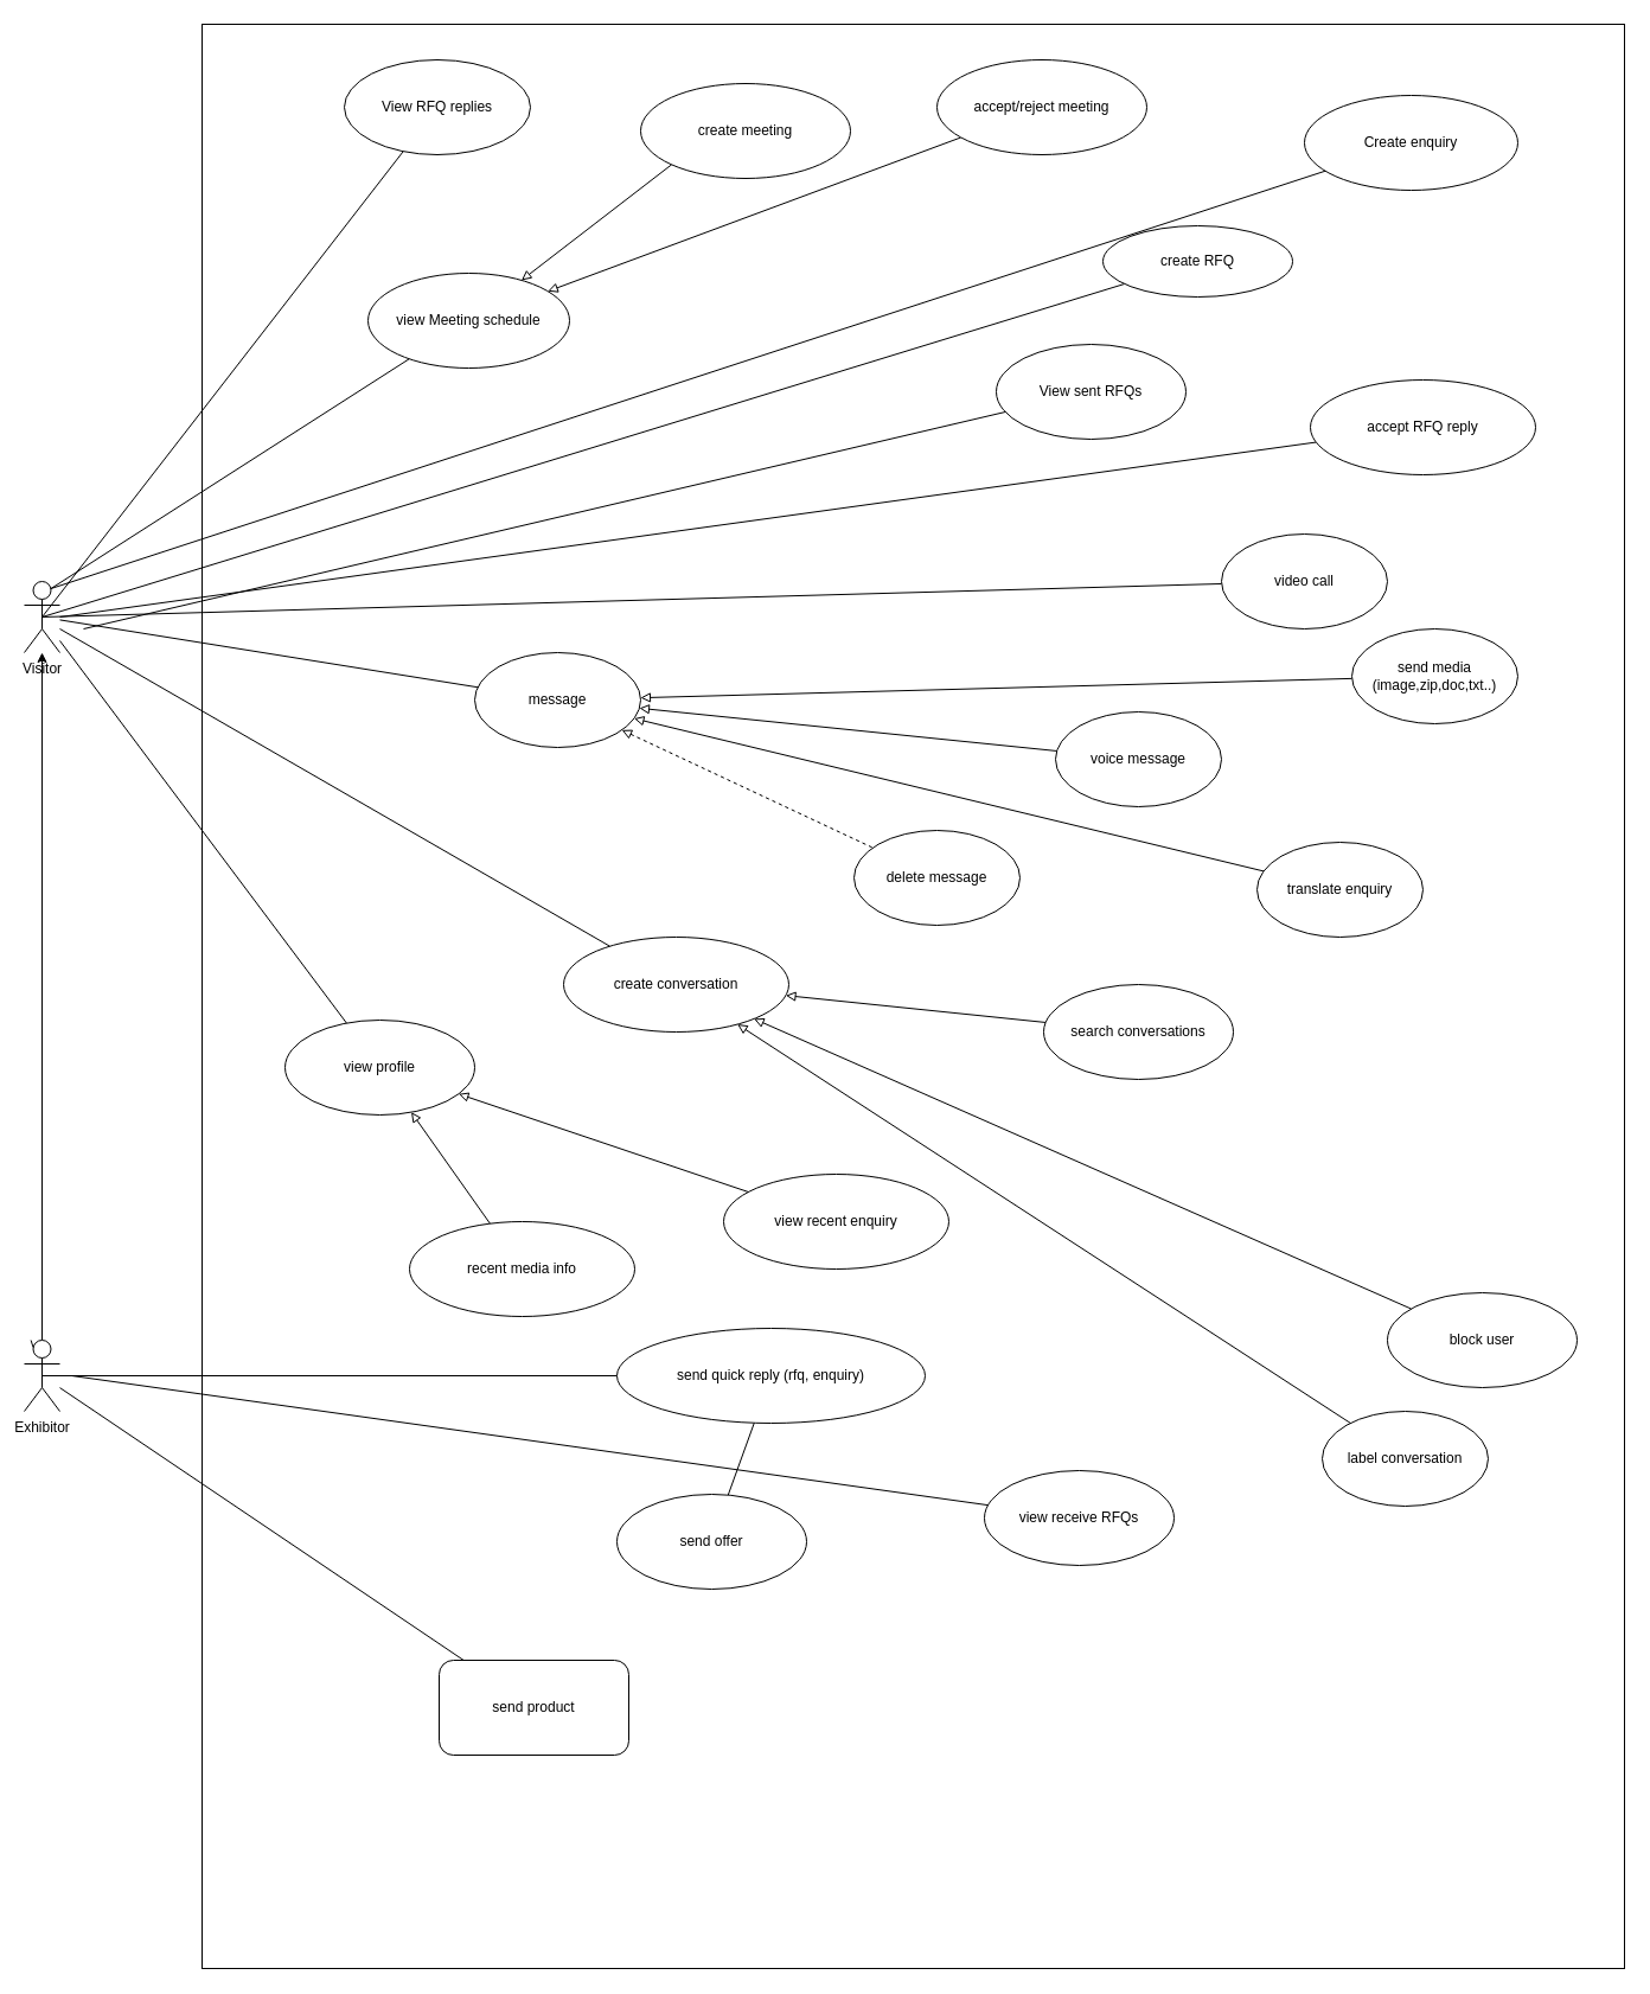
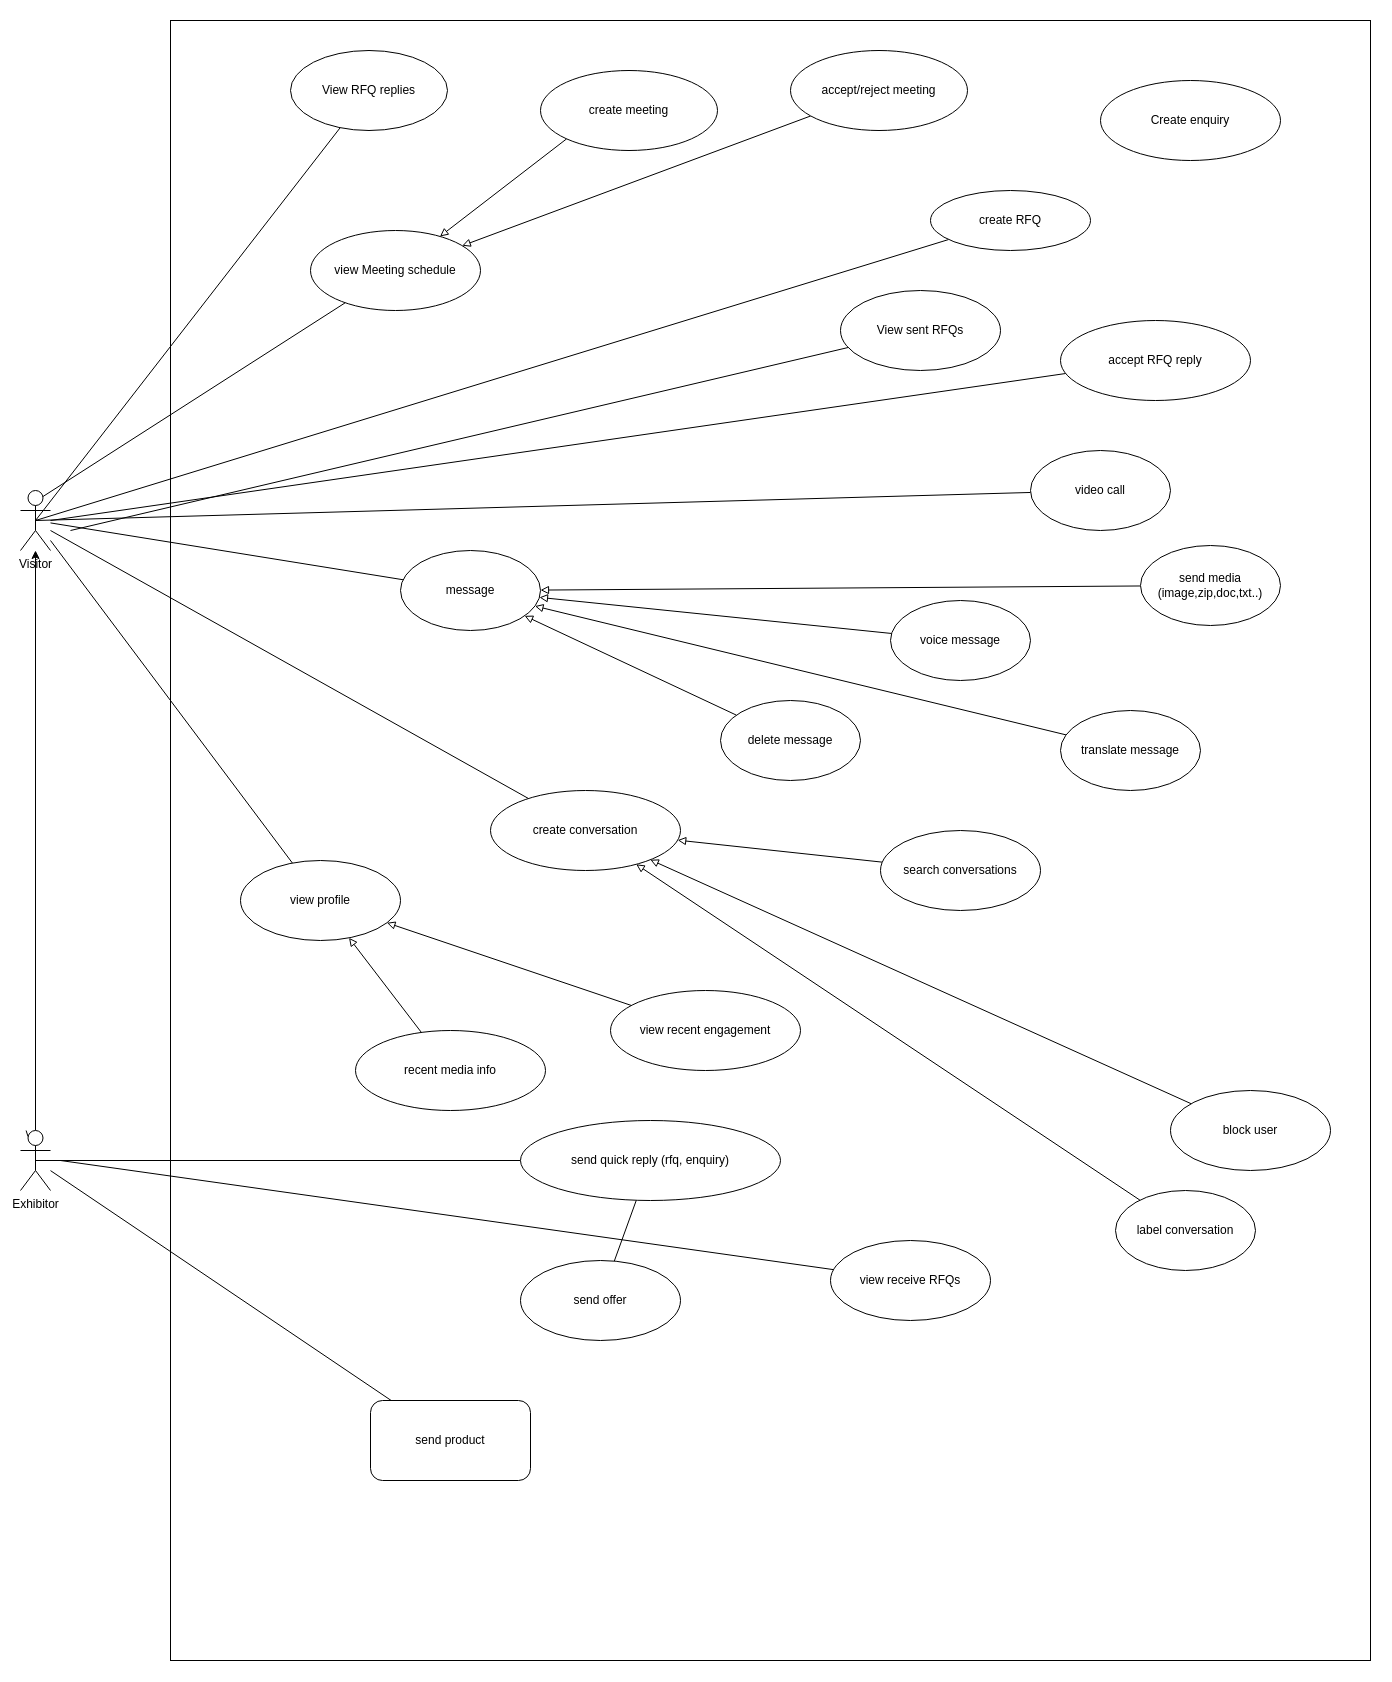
  <mxCell id="0" />
  <mxCell id="1" parent="0" />
  <mxCell id="2" value="" style="rounded=0;orthogonalLoop=1;jettySize=auto;html=1;" edge="1" parent="1" source="3" target="5"><mxGeometry relative="1" as="geometry" /></mxCell>
  <mxCell id="3" value="Exhibitor" style="shape=umlActor;verticalLabelPosition=bottom;verticalAlign=top;html=1;outlineConnect=0;" vertex="1" parent="1"><mxGeometry x="20" y="1130" width="30" height="60" as="geometry" /></mxCell>
  <mxCell id="4" value="" style="rounded=0;whiteSpace=wrap;html=1;" vertex="1" parent="1"><mxGeometry x="170" y="20" width="1200" height="1640" as="geometry" /></mxCell>
  <mxCell id="5" value="Visitor" style="shape=umlActor;verticalLabelPosition=bottom;verticalAlign=top;html=1;outlineConnect=0;" vertex="1" parent="1"><mxGeometry x="20" y="490" width="30" height="60" as="geometry" /></mxCell>
  <mxCell id="6" style="rounded=0;orthogonalLoop=1;jettySize=auto;html=1;entryX=0.5;entryY=0.5;entryDx=0;entryDy=0;entryPerimeter=0;endArrow=none;endFill=0;" edge="1" parent="1" source="7" target="5"><mxGeometry relative="1" as="geometry" /></mxCell>
  <mxCell id="7" value="View RFQ replies" style="ellipse;whiteSpace=wrap;html=1;" vertex="1" parent="1"><mxGeometry x="290" y="50" width="157" height="80" as="geometry" /></mxCell>
  <mxCell id="8" value="create meeting" style="ellipse;whiteSpace=wrap;html=1;" vertex="1" parent="1"><mxGeometry x="540" y="70" width="177" height="80" as="geometry" /></mxCell>
  <mxCell id="9" style="rounded=0;orthogonalLoop=1;jettySize=auto;html=1;entryX=0.75;entryY=0.1;entryDx=0;entryDy=0;entryPerimeter=0;endArrow=none;endFill=0;" edge="1" parent="1" source="12" target="5"><mxGeometry relative="1" as="geometry" /></mxCell>
  <mxCell id="10" style="edgeStyle=none;rounded=0;orthogonalLoop=1;jettySize=auto;html=1;entryX=0;entryY=1;entryDx=0;entryDy=0;startArrow=block;startFill=0;endArrow=none;endFill=0;" edge="1" parent="1" source="12" target="8"><mxGeometry relative="1" as="geometry" /></mxCell>
  <mxCell id="11" style="edgeStyle=none;rounded=0;orthogonalLoop=1;jettySize=auto;html=1;startArrow=block;startFill=0;endArrow=none;endFill=0;" edge="1" parent="1" source="12" target="53"><mxGeometry relative="1" as="geometry" /></mxCell>
  <mxCell id="12" value="view Meeting schedule" style="ellipse;whiteSpace=wrap;html=1;" vertex="1" parent="1"><mxGeometry x="310" y="230" width="170" height="80" as="geometry" /></mxCell>
- <mxCell id="13" style="rounded=0;orthogonalLoop=1;jettySize=auto;html=1;entryX=0.75;entryY=0.1;entryDx=0;entryDy=0;entryPerimeter=0;endArrow=none;endFill=0;" edge="1" parent="1" source="14" target="5"><mxGeometry relative="1" as="geometry" /></mxCell>
  <mxCell id="14" value="Create enquiry" style="ellipse;whiteSpace=wrap;html=1;" vertex="1" parent="1"><mxGeometry x="1100" y="80" width="180" height="80" as="geometry" /></mxCell>
  <mxCell id="15" style="rounded=0;orthogonalLoop=1;jettySize=auto;html=1;entryX=0.5;entryY=0.5;entryDx=0;entryDy=0;entryPerimeter=0;endArrow=none;endFill=0;" edge="1" parent="1" source="16" target="5"><mxGeometry relative="1" as="geometry" /></mxCell>
  <mxCell id="16" value="create RFQ" style="ellipse;whiteSpace=wrap;html=1;" vertex="1" parent="1"><mxGeometry x="930" y="190" width="160" height="60" as="geometry" /></mxCell>
  <mxCell id="17" style="rounded=0;orthogonalLoop=1;jettySize=auto;html=1;endArrow=none;endFill=0;" edge="1" parent="1" source="18"><mxGeometry relative="1" as="geometry"><mxPoint x="50" y="520" as="targetPoint" /></mxGeometry></mxCell>
- <mxCell id="18" value="accept RFQ reply" style="ellipse;whiteSpace=wrap;html=1;" vertex="1" parent="1"><mxGeometry x="1105" y="320" width="190" height="80" as="geometry" /></mxCell>
+ <mxCell id="18" value="accept RFQ reply" style="ellipse;whiteSpace=wrap;html=1;" vertex="1" parent="1"><mxGeometry x="1060" y="320" width="190" height="80" as="geometry" /></mxCell>
  <mxCell id="19" style="rounded=0;orthogonalLoop=1;jettySize=auto;html=1;entryX=0.5;entryY=0.5;entryDx=0;entryDy=0;entryPerimeter=0;endArrow=none;endFill=0;" edge="1" parent="1" source="20" target="5"><mxGeometry relative="1" as="geometry" /></mxCell>
  <mxCell id="20" value="video call" style="ellipse;whiteSpace=wrap;html=1;" vertex="1" parent="1"><mxGeometry x="1030" y="450" width="140" height="80" as="geometry" /></mxCell>
  <mxCell id="21" style="rounded=0;orthogonalLoop=1;jettySize=auto;html=1;endArrow=none;endFill=0;" edge="1" parent="1" source="26" target="5"><mxGeometry relative="1" as="geometry" /></mxCell>
- <mxCell id="22" style="edgeStyle=none;rounded=0;orthogonalLoop=1;jettySize=auto;html=1;startArrow=block;startFill=0;endArrow=none;endFill=0;dashed=1;" edge="1" parent="1" source="26" target="28"><mxGeometry relative="1" as="geometry" /></mxCell>
+ <mxCell id="22" style="edgeStyle=none;rounded=0;orthogonalLoop=1;jettySize=auto;html=1;startArrow=block;startFill=0;endArrow=none;endFill=0;" edge="1" parent="1" source="26" target="28"><mxGeometry relative="1" as="geometry" /></mxCell>
  <mxCell id="23" style="edgeStyle=none;rounded=0;orthogonalLoop=1;jettySize=auto;html=1;startArrow=block;startFill=0;endArrow=none;endFill=0;" edge="1" parent="1" source="26" target="51"><mxGeometry relative="1" as="geometry" /></mxCell>
  <mxCell id="24" style="edgeStyle=none;rounded=0;orthogonalLoop=1;jettySize=auto;html=1;startArrow=block;startFill=0;endArrow=none;endFill=0;" edge="1" parent="1" source="26" target="52"><mxGeometry relative="1" as="geometry" /></mxCell>
  <mxCell id="25" style="edgeStyle=none;rounded=0;orthogonalLoop=1;jettySize=auto;html=1;startArrow=block;startFill=0;endArrow=none;endFill=0;" edge="1" parent="1" source="26" target="54"><mxGeometry relative="1" as="geometry" /></mxCell>
  <mxCell id="26" value="message" style="ellipse;whiteSpace=wrap;html=1;" vertex="1" parent="1"><mxGeometry x="400" y="550" width="140" height="80" as="geometry" /></mxCell>
  <mxCell id="27" value="block user" style="ellipse;whiteSpace=wrap;html=1;" vertex="1" parent="1"><mxGeometry x="1170" y="1090" width="160" height="80" as="geometry" /></mxCell>
  <mxCell id="28" value="delete message" style="ellipse;whiteSpace=wrap;html=1;" vertex="1" parent="1"><mxGeometry x="720" y="700" width="140" height="80" as="geometry" /></mxCell>
  <mxCell id="29" value="label conversation" style="ellipse;whiteSpace=wrap;html=1;" vertex="1" parent="1"><mxGeometry x="1115" y="1190" width="140" height="80" as="geometry" /></mxCell>
  <mxCell id="30" style="rounded=0;orthogonalLoop=1;jettySize=auto;html=1;endArrow=none;endFill=0;" edge="1" parent="1" source="33" target="5"><mxGeometry relative="1" as="geometry" /></mxCell>
  <mxCell id="31" style="edgeStyle=none;rounded=0;orthogonalLoop=1;jettySize=auto;html=1;startArrow=block;startFill=0;endArrow=none;endFill=0;" edge="1" parent="1" source="33" target="34"><mxGeometry relative="1" as="geometry" /></mxCell>
  <mxCell id="32" style="edgeStyle=none;rounded=0;orthogonalLoop=1;jettySize=auto;html=1;startArrow=block;startFill=0;endArrow=none;endFill=0;" edge="1" parent="1" source="33" target="56"><mxGeometry relative="1" as="geometry" /></mxCell>
  <mxCell id="33" value="view profile" style="ellipse;whiteSpace=wrap;html=1;" vertex="1" parent="1"><mxGeometry x="240" y="860" width="160" height="80" as="geometry" /></mxCell>
- <mxCell id="34" value="view recent enquiry" style="ellipse;whiteSpace=wrap;html=1;" vertex="1" parent="1"><mxGeometry x="610" y="990" width="190" height="80" as="geometry" /></mxCell>
+ <mxCell id="34" value="view recent engagement" style="ellipse;whiteSpace=wrap;html=1;" vertex="1" parent="1"><mxGeometry x="610" y="990" width="190" height="80" as="geometry" /></mxCell>
  <mxCell id="35" style="edgeStyle=none;rounded=0;orthogonalLoop=1;jettySize=auto;html=1;endArrow=none;endFill=0;" edge="1" parent="1" source="36"><mxGeometry relative="1" as="geometry"><mxPoint x="70" y="530" as="targetPoint" /></mxGeometry></mxCell>
  <mxCell id="36" value="View sent RFQs" style="ellipse;whiteSpace=wrap;html=1;" vertex="1" parent="1"><mxGeometry x="840" y="290" width="160" height="80" as="geometry" /></mxCell>
  <mxCell id="37" style="edgeStyle=none;rounded=0;orthogonalLoop=1;jettySize=auto;html=1;exitX=0.25;exitY=0.1;exitDx=0;exitDy=0;exitPerimeter=0;endArrow=none;endFill=0;" edge="1" parent="1" source="3" target="3"><mxGeometry relative="1" as="geometry" /></mxCell>
  <mxCell id="38" style="edgeStyle=none;rounded=0;orthogonalLoop=1;jettySize=auto;html=1;endArrow=none;endFill=0;" edge="1" parent="1" source="39" target="43"><mxGeometry relative="1" as="geometry" /></mxCell>
  <mxCell id="39" value="send offer" style="ellipse;whiteSpace=wrap;html=1;" vertex="1" parent="1"><mxGeometry x="520" y="1260" width="160" height="80" as="geometry" /></mxCell>
  <mxCell id="40" style="edgeStyle=none;rounded=0;orthogonalLoop=1;jettySize=auto;html=1;endArrow=none;endFill=0;" edge="1" parent="1" source="41"><mxGeometry relative="1" as="geometry"><mxPoint x="60" y="1160" as="targetPoint" /></mxGeometry></mxCell>
  <mxCell id="41" value="view receive RFQs" style="ellipse;whiteSpace=wrap;html=1;" vertex="1" parent="1"><mxGeometry x="830" y="1240" width="160" height="80" as="geometry" /></mxCell>
  <mxCell id="42" style="edgeStyle=none;rounded=0;orthogonalLoop=1;jettySize=auto;html=1;entryX=0.5;entryY=0.5;entryDx=0;entryDy=0;entryPerimeter=0;endArrow=none;endFill=0;" edge="1" parent="1" source="43" target="3"><mxGeometry relative="1" as="geometry" /></mxCell>
  <mxCell id="43" value="send quick reply (rfq, enquiry)" style="ellipse;whiteSpace=wrap;html=1;" vertex="1" parent="1"><mxGeometry x="520" y="1120" width="260" height="80" as="geometry" /></mxCell>
  <mxCell id="44" style="edgeStyle=none;rounded=0;orthogonalLoop=1;jettySize=auto;html=1;endArrow=none;endFill=0;" edge="1" parent="1" source="45" target="3"><mxGeometry relative="1" as="geometry" /></mxCell>
  <mxCell id="45" value="send product" style="whiteSpace=wrap;html=1;rounded=1;" vertex="1" parent="1"><mxGeometry x="370" y="1400" width="160" height="80" as="geometry" /></mxCell>
  <mxCell id="46" style="edgeStyle=none;rounded=0;orthogonalLoop=1;jettySize=auto;html=1;endArrow=none;endFill=0;" edge="1" parent="1" source="50"><mxGeometry relative="1" as="geometry"><mxPoint x="50" y="530" as="targetPoint" /></mxGeometry></mxCell>
  <mxCell id="47" style="edgeStyle=none;rounded=0;orthogonalLoop=1;jettySize=auto;html=1;startArrow=block;startFill=0;endArrow=none;endFill=0;" edge="1" parent="1" source="50" target="29"><mxGeometry relative="1" as="geometry" /></mxCell>
  <mxCell id="48" style="edgeStyle=none;rounded=0;orthogonalLoop=1;jettySize=auto;html=1;startArrow=block;startFill=0;endArrow=none;endFill=0;" edge="1" parent="1" source="50" target="27"><mxGeometry relative="1" as="geometry" /></mxCell>
  <mxCell id="49" style="edgeStyle=none;rounded=0;orthogonalLoop=1;jettySize=auto;html=1;startArrow=block;startFill=0;endArrow=none;endFill=0;" edge="1" parent="1" source="50" target="55"><mxGeometry relative="1" as="geometry" /></mxCell>
- <mxCell id="50" value="create conversation" style="ellipse;whiteSpace=wrap;html=1;" vertex="1" parent="1"><mxGeometry x="475" y="790" width="190" height="80" as="geometry" /></mxCell>
+ <mxCell id="50" value="create conversation" style="ellipse;whiteSpace=wrap;html=1;" vertex="1" parent="1"><mxGeometry x="490" y="790" width="190" height="80" as="geometry" /></mxCell>
  <mxCell id="51" value="voice message" style="ellipse;whiteSpace=wrap;html=1;" vertex="1" parent="1"><mxGeometry x="890" y="600" width="140" height="80" as="geometry" /></mxCell>
- <mxCell id="52" value="send media (image,zip,doc,txt..)" style="ellipse;whiteSpace=wrap;html=1;" vertex="1" parent="1"><mxGeometry x="1140" y="530" width="140" height="80" as="geometry" /></mxCell>
+ <mxCell id="52" value="send media (image,zip,doc,txt..)" style="ellipse;whiteSpace=wrap;html=1;" vertex="1" parent="1"><mxGeometry x="1140" y="545" width="140" height="80" as="geometry" /></mxCell>
  <mxCell id="53" value="accept/reject meeting" style="ellipse;whiteSpace=wrap;html=1;" vertex="1" parent="1"><mxGeometry x="790" y="50" width="177" height="80" as="geometry" /></mxCell>
- <mxCell id="54" value="translate enquiry" style="ellipse;whiteSpace=wrap;html=1;" vertex="1" parent="1"><mxGeometry x="1060" y="710" width="140" height="80" as="geometry" /></mxCell>
+ <mxCell id="54" value="translate message" style="ellipse;whiteSpace=wrap;html=1;" vertex="1" parent="1"><mxGeometry x="1060" y="710" width="140" height="80" as="geometry" /></mxCell>
  <mxCell id="55" value="search conversations" style="ellipse;whiteSpace=wrap;html=1;" vertex="1" parent="1"><mxGeometry x="880" y="830" width="160" height="80" as="geometry" /></mxCell>
- <mxCell id="56" value="recent media info" style="ellipse;whiteSpace=wrap;html=1;" vertex="1" parent="1"><mxGeometry x="345" y="1030" width="190" height="80" as="geometry" /></mxCell>
+ <mxCell id="56" value="recent media info" style="ellipse;whiteSpace=wrap;html=1;" vertex="1" parent="1"><mxGeometry x="355" y="1030" width="190" height="80" as="geometry" /></mxCell>
